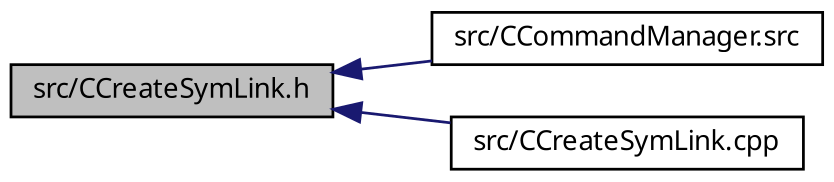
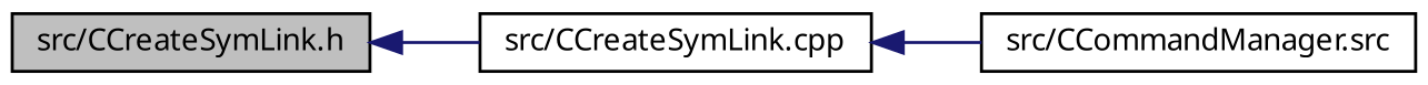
  digraph {
    fontname="Noto Sans"
    rankdir=LR
    node [color=black fillcolor=white fontname="Noto Sans" fontsize=10 shape=record style=filled]
    edge [color=midnightblue dir=back fontname="Noto Sans" fontsize=10 labelfontname=Helvetica labelfontsize=10 style=solid]
    n1 [fillcolor=grey75 fontcolor=black height=0.2 label="src/CCreateSymLink.h" width=0.4]
    n2 [height=0.2 label="src/CCommandManager.src" width=0.4]
    n3 [height=0.2 label="src/CCreateSymLink.cpp" width=0.4]
-   n1 -> n2
+   n3 -> n2
    n1 -> n3
  }
